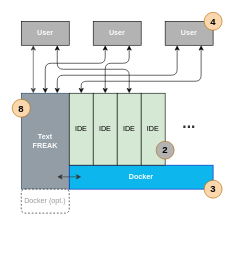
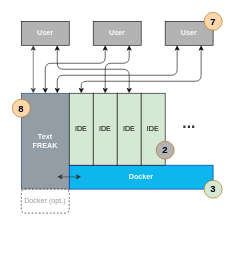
  <mxCell id="0" />
  <mxCell id="1" parent="0" />
  <mxCell id="2" value="Text&lt;br&gt;FREAK&lt;br&gt;" style="rounded=0;whiteSpace=wrap;html=1;fillColor=#929DA6;strokeColor=#23445d;fontStyle=1;fontColor=#FFFFFF;" parent="1" vertex="1"><mxGeometry x="35" y="155" width="80" height="160" as="geometry" /></mxCell>
  <mxCell id="3" value="Docker (opt.)" style="whiteSpace=wrap;html=1;dashed=1;fontColor=#999999;rounded=1;" parent="1" vertex="1"><mxGeometry x="35" y="315" width="80" height="40" as="geometry" /></mxCell>
  <mxCell id="4" value="Docker&lt;br&gt;" style="rounded=0;whiteSpace=wrap;html=1;fillColor=#0db7ed;strokeColor=#001DBC;fontColor=#ffffff;fontStyle=1" parent="1" vertex="1"><mxGeometry x="115" y="275" width="240" height="40" as="geometry" /></mxCell>
  <mxCell id="5" value="IDE&lt;br&gt;" style="rounded=0;whiteSpace=wrap;html=1;fillColor=#d5e8d4;strokeColor=#000000;" parent="1" vertex="1"><mxGeometry x="115" y="155" width="40" height="120" as="geometry" /></mxCell>
  <mxCell id="6" value="IDE&lt;br&gt;" style="rounded=0;whiteSpace=wrap;html=1;fillColor=#d5e8d4;strokeColor=#000000;" parent="1" vertex="1"><mxGeometry x="155" y="155" width="40" height="120" as="geometry" /></mxCell>
  <mxCell id="7" value="IDE&lt;br&gt;" style="rounded=0;whiteSpace=wrap;html=1;fillColor=#d5e8d4;strokeColor=#000000;" parent="1" vertex="1"><mxGeometry x="195" y="155" width="40" height="120" as="geometry" /></mxCell>
  <mxCell id="8" value="IDE&lt;br&gt;" style="rounded=0;whiteSpace=wrap;html=1;fillColor=#d5e8d4;strokeColor=#000000;" parent="1" vertex="1"><mxGeometry x="235" y="155" width="40" height="120" as="geometry" /></mxCell>
  <mxCell id="9" value="..." style="text;html=1;strokeColor=none;fillColor=none;align=center;verticalAlign=middle;whiteSpace=wrap;rounded=0;dashed=1;fontColor=#333333;fontStyle=1;fontSize=26;" parent="1" vertex="1"><mxGeometry x="295" y="195" width="40" height="20" as="geometry" /></mxCell>
  <mxCell id="10" value="" style="endArrow=classic;startArrow=classic;html=1;fontSize=26;fontColor=#333333;strokeColor=#333333;" parent="1" edge="1"><mxGeometry width="50" height="50" relative="1" as="geometry"><mxPoint x="95" y="294.5" as="sourcePoint" /><mxPoint x="135" y="294.5" as="targetPoint" /></mxGeometry></mxCell>
  <mxCell id="11" value="&lt;font style=&quot;font-size: 16px ; line-height: 230%&quot;&gt;&lt;b&gt;8&lt;/b&gt;&lt;/font&gt;" style="ellipse;whiteSpace=wrap;html=1;aspect=fixed;strokeColor=#b46504;fillColor=#fad7ac;fontSize=26;" parent="1" vertex="1"><mxGeometry x="20" y="165" width="30" height="30" as="geometry" /></mxCell>
  <mxCell id="12" value="&lt;font style=&quot;font-size: 16px ; line-height: 230%&quot;&gt;&lt;b&gt;2&lt;/b&gt;&lt;/font&gt;" style="ellipse;whiteSpace=wrap;html=1;aspect=fixed;strokeColor=#b46504;fillColor=#b3b3b3;fontSize=26;" parent="1" vertex="1"><mxGeometry x="260" y="235" width="30" height="30" as="geometry" /></mxCell>
- <mxCell id="13" value="&lt;font style=&quot;font-size: 16px ; line-height: 230%&quot;&gt;&lt;b&gt;3&lt;/b&gt;&lt;/font&gt;" style="ellipse;whiteSpace=wrap;html=1;aspect=fixed;strokeColor=#b46504;fillColor=#fad7ac;fontSize=26;" parent="1" vertex="1"><mxGeometry x="340" y="300" width="30" height="30" as="geometry" /></mxCell>
+ <mxCell id="13" value="&lt;font style=&quot;font-size: 16px ; line-height: 230%&quot;&gt;&lt;b&gt;3&lt;/b&gt;&lt;/font&gt;" style="ellipse;whiteSpace=wrap;html=1;aspect=fixed;strokeColor=#b46504;fillColor=#d5e8d4;fontSize=26;" parent="1" vertex="1"><mxGeometry x="340" y="300" width="30" height="30" as="geometry" /></mxCell>
  <mxCell id="14" style="edgeStyle=orthogonalEdgeStyle;rounded=1;orthogonalLoop=1;jettySize=auto;html=1;exitX=0.75;exitY=1;exitDx=0;exitDy=0;startArrow=classic;startFill=1;strokeColor=#000000;fontSize=12;fontColor=#FFFFFF;" parent="1" source="15" edge="1"><mxGeometry relative="1" as="geometry"><mxPoint x="215" y="155" as="targetPoint" /><Array as="points"><mxPoint x="95" y="115" /><mxPoint x="215" y="115" /></Array></mxGeometry></mxCell>
  <mxCell id="15" value="&lt;font style=&quot;font-size: 12px&quot;&gt;User&lt;/font&gt;" style="rounded=0;whiteSpace=wrap;html=1;strokeColor=#000000;fillColor=#B3B3B3;fontSize=12;fontColor=#FFFFFF;fontStyle=1" parent="1" vertex="1"><mxGeometry x="35" y="35" width="80" height="40" as="geometry" /></mxCell>
  <mxCell id="16" style="edgeStyle=orthogonalEdgeStyle;rounded=1;orthogonalLoop=1;jettySize=auto;html=1;exitX=0.25;exitY=1;exitDx=0;exitDy=0;entryX=0.75;entryY=0;entryDx=0;entryDy=0;startArrow=classic;startFill=1;strokeColor=#000000;fontSize=12;fontColor=#FFFFFF;" parent="1" source="18" target="2" edge="1"><mxGeometry relative="1" as="geometry"><Array as="points"><mxPoint x="295" y="125" /><mxPoint x="95" y="125" /></Array></mxGeometry></mxCell>
  <mxCell id="17" style="edgeStyle=orthogonalEdgeStyle;rounded=1;orthogonalLoop=1;jettySize=auto;html=1;exitX=0.75;exitY=1;exitDx=0;exitDy=0;entryX=0.5;entryY=0;entryDx=0;entryDy=0;startArrow=classic;startFill=1;strokeColor=#000000;fontSize=12;fontColor=#FFFFFF;" parent="1" source="18" target="5" edge="1"><mxGeometry relative="1" as="geometry"><Array as="points"><mxPoint x="335" y="135" /><mxPoint x="135" y="135" /></Array></mxGeometry></mxCell>
  <mxCell id="18" value="&lt;font style=&quot;font-size: 12px&quot;&gt;User&lt;/font&gt;" style="rounded=0;whiteSpace=wrap;html=1;strokeColor=#000000;fillColor=#B3B3B3;fontSize=12;fontColor=#FFFFFF;fontStyle=1" parent="1" vertex="1"><mxGeometry x="275" y="35" width="80" height="40" as="geometry" /></mxCell>
  <mxCell id="19" style="rounded=1;orthogonalLoop=1;jettySize=auto;html=1;exitX=0.25;exitY=1;exitDx=0;exitDy=0;entryX=0.5;entryY=0;entryDx=0;entryDy=0;strokeColor=#000000;fontSize=12;fontColor=#FFFFFF;elbow=vertical;edgeStyle=orthogonalEdgeStyle;startArrow=classic;startFill=1;" parent="1" source="21" target="2" edge="1"><mxGeometry relative="1" as="geometry"><Array as="points"><mxPoint x="175" y="105" /><mxPoint x="75" y="105" /></Array></mxGeometry></mxCell>
  <mxCell id="20" style="edgeStyle=orthogonalEdgeStyle;rounded=1;orthogonalLoop=1;jettySize=auto;html=1;exitX=0.75;exitY=1;exitDx=0;exitDy=0;entryX=0.5;entryY=0;entryDx=0;entryDy=0;startArrow=classic;startFill=1;strokeColor=#000000;fontSize=12;fontColor=#FFFFFF;" parent="1" source="21" target="6" edge="1"><mxGeometry relative="1" as="geometry"><Array as="points"><mxPoint x="215" y="105" /><mxPoint x="175" y="105" /></Array></mxGeometry></mxCell>
  <mxCell id="21" value="&lt;font style=&quot;font-size: 12px&quot;&gt;User&lt;/font&gt;" style="rounded=0;whiteSpace=wrap;html=1;strokeColor=#000000;fillColor=#B3B3B3;fontSize=12;fontColor=#FFFFFF;fontStyle=1" parent="1" vertex="1"><mxGeometry x="155" y="35" width="80" height="40" as="geometry" /></mxCell>
  <mxCell id="22" value="" style="endArrow=classic;startArrow=classic;html=1;strokeColor=#333333;fontSize=12;fontColor=#FFFFFF;entryX=0.25;entryY=1;entryDx=0;entryDy=0;exitX=0.25;exitY=0;exitDx=0;exitDy=0;" parent="1" source="2" target="15" edge="1"><mxGeometry width="50" height="50" relative="1" as="geometry"><mxPoint x="25" y="125" as="sourcePoint" /><mxPoint x="75" y="75" as="targetPoint" /></mxGeometry></mxCell>
- <mxCell id="23" value="&lt;font style=&quot;font-size: 16px ; line-height: 230%&quot;&gt;&lt;b&gt;4&lt;/b&gt;&lt;/font&gt;" style="ellipse;whiteSpace=wrap;html=1;aspect=fixed;strokeColor=#b46504;fillColor=#fad7ac;fontSize=26;" parent="1" vertex="1"><mxGeometry x="340" y="20" width="30" height="30" as="geometry" /></mxCell>
+ <mxCell id="23" value="&lt;font style=&quot;font-size: 16px ; line-height: 230%&quot;&gt;&lt;b&gt;7&lt;/b&gt;&lt;/font&gt;" style="ellipse;whiteSpace=wrap;html=1;aspect=fixed;strokeColor=#b46504;fillColor=#fad7ac;fontSize=26;" parent="1" vertex="1"><mxGeometry x="340" y="20" width="30" height="30" as="geometry" /></mxCell>
  <mxCell id="24" value="Text" style="text;html=1;resizable=0;points=[];autosize=1;align=left;verticalAlign=top;spacingTop=-4;fontSize=12;fontColor=#FFFFFF;" parent="1" vertex="1"><mxGeometry x="229" y="400" width="40" height="20" as="geometry" /></mxCell>
